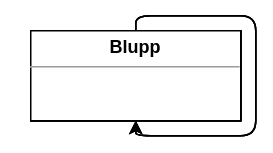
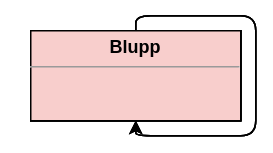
  <mxCell id="0" />
  <mxCell id="1" parent="0" />
  <mxCell id="2" value="&lt;p style=&quot;margin:0px;margin-top:4px;text-align:center;&quot;&gt;&lt;b&gt;Fooh&lt;/b&gt;&lt;/p&gt;&lt;hr size=&quot;1&quot;/&gt;&lt;lt&gt;&lt;div style=&quot;height:2px;&quot;&gt;&lt;/div&gt;" style="verticalAlign=top;align=left;overflow=fill;fontSize=12;fontFamily=Helvetica;html=1;" vertex="1" parent="1"><mxGeometry width="140" height="60" as="geometry" x="20" y="20" /></mxCell>
  <mxCell id="3" value="&lt;p style=&quot;margin:0px;margin-top:4px;text-align:center;&quot;&gt;&lt;b&gt;Bar&lt;/b&gt;&lt;/p&gt;&lt;hr size=&quot;1&quot;/&gt;&lt;lt&gt;&lt;div style=&quot;height:2px;&quot;&gt;&lt;/div&gt;" style="verticalAlign=top;align=left;overflow=fill;fontSize=12;fontFamily=Helvetica;html=1;" vertex="1" parent="1"><mxGeometry width="140" height="60" as="geometry" x="20" y="20" /></mxCell>
  <mxCell id="4" style="edgeStyle=orthogonalEdgeStyle;html=1;entryX=0.5;entryY=1;entryDx=0;entryDy=0;" edge="1" parent="1" source="3" target="2"><mxGeometry relative="1" as="geometry" /></mxCell>
  <mxCell id="5" value="&lt;p style=&quot;margin:0px;margin-top:4px;text-align:center;&quot;&gt;&lt;b&gt;Bla&lt;/b&gt;&lt;/p&gt;&lt;hr size=&quot;1&quot;/&gt;&lt;lt&gt;&lt;div style=&quot;height:2px;&quot;&gt;&lt;/div&gt;" style="verticalAlign=top;align=left;overflow=fill;fontSize=12;fontFamily=Helvetica;html=1;" vertex="1" parent="1"><mxGeometry width="140" height="60" as="geometry" x="20" y="20" /></mxCell>
  <mxCell id="6" value="&lt;p style=&quot;margin:0px;margin-top:4px;text-align:center;&quot;&gt;&lt;b&gt;Bli&lt;/b&gt;&lt;/p&gt;&lt;hr size=&quot;1&quot;/&gt;&lt;lt&gt;&lt;div style=&quot;height:2px;&quot;&gt;&lt;/div&gt;" style="verticalAlign=top;align=left;overflow=fill;fontSize=12;fontFamily=Helvetica;html=1;" vertex="1" parent="1"><mxGeometry width="140" height="60" as="geometry" x="20" y="20" /></mxCell>
- <mxCell id="7" value="&lt;p style=&quot;margin:0px;margin-top:4px;text-align:center;&quot;&gt;&lt;b&gt;Blupp&lt;/b&gt;&lt;/p&gt;&lt;hr size=&quot;1&quot;/&gt;&lt;lt&gt;&lt;div style=&quot;height:2px;&quot;&gt;&lt;/div&gt;" style="verticalAlign=top;align=left;overflow=fill;fontSize=12;fontFamily=Helvetica;html=1;" vertex="1" parent="1"><mxGeometry width="140" height="60" as="geometry" x="20" y="20" /></mxCell>
+ <mxCell id="7" value="&lt;p style=&quot;margin:0px;margin-top:4px;text-align:center;&quot;&gt;&lt;b&gt;Blupp&lt;/b&gt;&lt;/p&gt;&lt;hr size=&quot;1&quot;/&gt;&lt;lt&gt;&lt;div style=&quot;height:2px;&quot;&gt;&lt;/div&gt;" style="verticalAlign=top;align=left;overflow=fill;fontSize=12;fontFamily=Helvetica;html=1;fillColor=#f8cecc;" vertex="1" parent="1"><mxGeometry width="140" height="60" as="geometry" x="20" y="20" /></mxCell>
  <mxCell id="8" style="edgeStyle=orthogonalEdgeStyle;html=1;entryX=0.5;entryY=1;entryDx=0;entryDy=0;" edge="1" parent="1" source="6" target="5"><mxGeometry relative="1" as="geometry" /></mxCell>
  <mxCell id="9" style="edgeStyle=orthogonalEdgeStyle;html=1;entryX=0.5;entryY=1;entryDx=0;entryDy=0;" edge="1" parent="1" source="7" target="5"><mxGeometry relative="1" as="geometry" /></mxCell>
